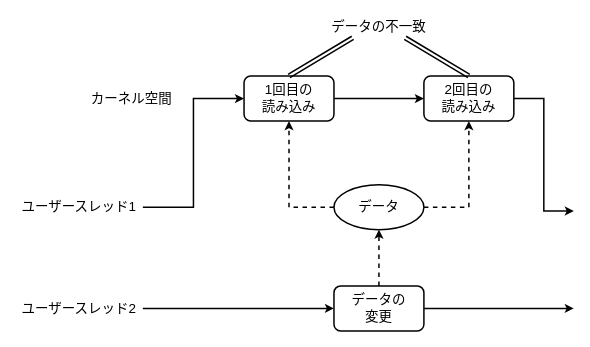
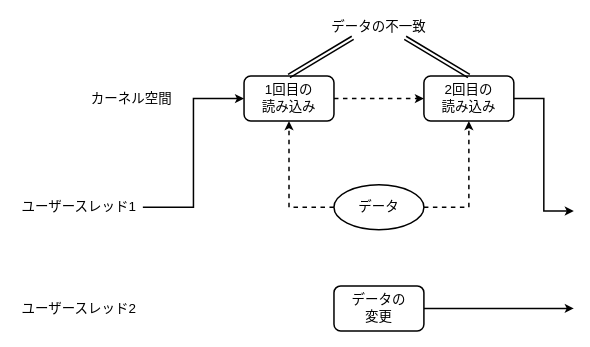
  <mxCell id="0" />
  <mxCell id="1" parent="0" />
  <mxCell id="2" value="&lt;font style=&quot;font-size: 18px&quot;&gt;カーネル空間&lt;/font&gt;" style="text;html=1;strokeColor=none;fillColor=none;align=center;verticalAlign=middle;whiteSpace=wrap;rounded=0;" vertex="1" parent="1"><mxGeometry x="115" y="116" width="120" height="30" as="geometry" /></mxCell>
  <mxCell id="3" style="edgeStyle=orthogonalEdgeStyle;rounded=0;orthogonalLoop=1;jettySize=auto;html=1;exitX=1;exitY=0.5;exitDx=0;exitDy=0;entryX=0;entryY=0.5;entryDx=0;entryDy=0;fontSize=18;strokeWidth=2;" edge="1" parent="1" source="4" target="8"><mxGeometry relative="1" as="geometry" /></mxCell>
  <mxCell id="4" value="&lt;font style=&quot;font-size: 18px&quot;&gt;ユーザースレッド1&lt;/font&gt;" style="text;html=1;strokeColor=none;fillColor=none;align=center;verticalAlign=middle;whiteSpace=wrap;rounded=0;" vertex="1" parent="1"><mxGeometry x="20" y="261" width="170" height="30" as="geometry" /></mxCell>
- <mxCell id="5" style="edgeStyle=orthogonalEdgeStyle;rounded=0;orthogonalLoop=1;jettySize=auto;html=1;entryX=0;entryY=0.5;entryDx=0;entryDy=0;fontSize=18;strokeWidth=2;" edge="1" parent="1" source="6" target="16"><mxGeometry relative="1" as="geometry" /></mxCell>
  <mxCell id="6" value="&lt;font style=&quot;font-size: 18px&quot;&gt;ユーザースレッド2&lt;/font&gt;" style="text;html=1;strokeColor=none;fillColor=none;align=center;verticalAlign=middle;whiteSpace=wrap;rounded=0;" vertex="1" parent="1"><mxGeometry x="20" y="396" width="170" height="30" as="geometry" /></mxCell>
- <mxCell id="7" style="edgeStyle=orthogonalEdgeStyle;rounded=0;orthogonalLoop=1;jettySize=auto;html=1;exitX=1;exitY=0.5;exitDx=0;exitDy=0;entryX=0;entryY=0.5;entryDx=0;entryDy=0;fontSize=18;strokeWidth=2;" edge="1" parent="1" source="8" target="10"><mxGeometry relative="1" as="geometry" /></mxCell>
+ <mxCell id="7" style="edgeStyle=orthogonalEdgeStyle;rounded=0;orthogonalLoop=1;jettySize=auto;html=1;exitX=1;exitY=0.5;exitDx=0;exitDy=0;entryX=0;entryY=0.5;entryDx=0;entryDy=0;fontSize=18;strokeWidth=2;dashed=1;" edge="1" parent="1" source="8" target="10"><mxGeometry relative="1" as="geometry" /></mxCell>
  <mxCell id="8" value="&lt;div&gt;1回目の&lt;/div&gt;&lt;div&gt;読み込み&lt;br&gt;&lt;/div&gt;" style="whiteSpace=wrap;html=1;fontSize=18;strokeWidth=2;rounded=1;" vertex="1" parent="1"><mxGeometry x="325" y="101" width="120" height="60" as="geometry" /></mxCell>
  <mxCell id="9" style="edgeStyle=orthogonalEdgeStyle;rounded=0;orthogonalLoop=1;jettySize=auto;html=1;exitX=1;exitY=0.5;exitDx=0;exitDy=0;fontSize=18;strokeWidth=2;" edge="1" parent="1" source="10"><mxGeometry relative="1" as="geometry"><mxPoint x="765" y="281" as="targetPoint" /><Array as="points"><mxPoint x="725" y="131" /><mxPoint x="725" y="281" /></Array></mxGeometry></mxCell>
  <mxCell id="10" value="&lt;div&gt;2回目の&lt;/div&gt;&lt;div&gt;読み込み&lt;br&gt;&lt;/div&gt;" style="whiteSpace=wrap;html=1;fontSize=18;strokeWidth=2;rounded=1;" vertex="1" parent="1"><mxGeometry x="565" y="101" width="120" height="60" as="geometry" /></mxCell>
  <mxCell id="11" style="edgeStyle=orthogonalEdgeStyle;rounded=0;orthogonalLoop=1;jettySize=auto;html=1;exitX=0;exitY=0.5;exitDx=0;exitDy=0;fontSize=18;strokeWidth=2;dashed=1;" edge="1" parent="1" source="13" target="8"><mxGeometry relative="1" as="geometry" /></mxCell>
  <mxCell id="12" style="edgeStyle=orthogonalEdgeStyle;rounded=0;orthogonalLoop=1;jettySize=auto;html=1;exitX=1;exitY=0.5;exitDx=0;exitDy=0;entryX=0.5;entryY=1;entryDx=0;entryDy=0;dashed=1;fontSize=18;strokeWidth=2;" edge="1" parent="1" source="13" target="10"><mxGeometry relative="1" as="geometry" /></mxCell>
  <mxCell id="13" value="データ" style="ellipse;whiteSpace=wrap;html=1;fontSize=18;strokeWidth=2;" vertex="1" parent="1"><mxGeometry x="445" y="246" width="120" height="60" as="geometry" /></mxCell>
- <mxCell id="14" style="edgeStyle=orthogonalEdgeStyle;rounded=0;orthogonalLoop=1;jettySize=auto;html=1;exitX=0.5;exitY=0;exitDx=0;exitDy=0;entryX=0.5;entryY=1;entryDx=0;entryDy=0;dashed=1;fontSize=18;strokeWidth=2;" edge="1" parent="1" source="16" target="13"><mxGeometry relative="1" as="geometry" /></mxCell>
  <mxCell id="15" style="edgeStyle=orthogonalEdgeStyle;rounded=0;orthogonalLoop=1;jettySize=auto;html=1;exitX=1;exitY=0.5;exitDx=0;exitDy=0;fontSize=18;strokeWidth=2;" edge="1" parent="1" source="16"><mxGeometry relative="1" as="geometry"><mxPoint x="765" y="411" as="targetPoint" /></mxGeometry></mxCell>
  <mxCell id="16" value="&lt;div&gt;データの&lt;/div&gt;&lt;div&gt;変更&lt;br&gt;&lt;/div&gt;" style="whiteSpace=wrap;html=1;fontSize=18;strokeWidth=2;rounded=1;" vertex="1" parent="1"><mxGeometry x="445" y="381" width="120" height="60" as="geometry" /></mxCell>
  <mxCell id="17" style="rounded=0;orthogonalLoop=1;jettySize=auto;html=1;exitX=0.25;exitY=1;exitDx=0;exitDy=0;entryX=0.5;entryY=0;entryDx=0;entryDy=0;fontSize=18;strokeWidth=2;shape=link;" edge="1" parent="1" source="19" target="8"><mxGeometry relative="1" as="geometry" /></mxCell>
  <mxCell id="18" style="edgeStyle=none;shape=link;rounded=0;orthogonalLoop=1;jettySize=auto;html=1;exitX=0.75;exitY=1;exitDx=0;exitDy=0;entryX=0.5;entryY=0;entryDx=0;entryDy=0;fontSize=18;strokeWidth=2;" edge="1" parent="1" source="19" target="10"><mxGeometry relative="1" as="geometry" /></mxCell>
  <mxCell id="19" value="データの不一致" style="text;html=1;strokeColor=none;fillColor=none;align=center;verticalAlign=middle;whiteSpace=wrap;rounded=0;fontSize=18;" vertex="1" parent="1"><mxGeometry x="435" y="20" width="140" height="30" as="geometry" /></mxCell>
